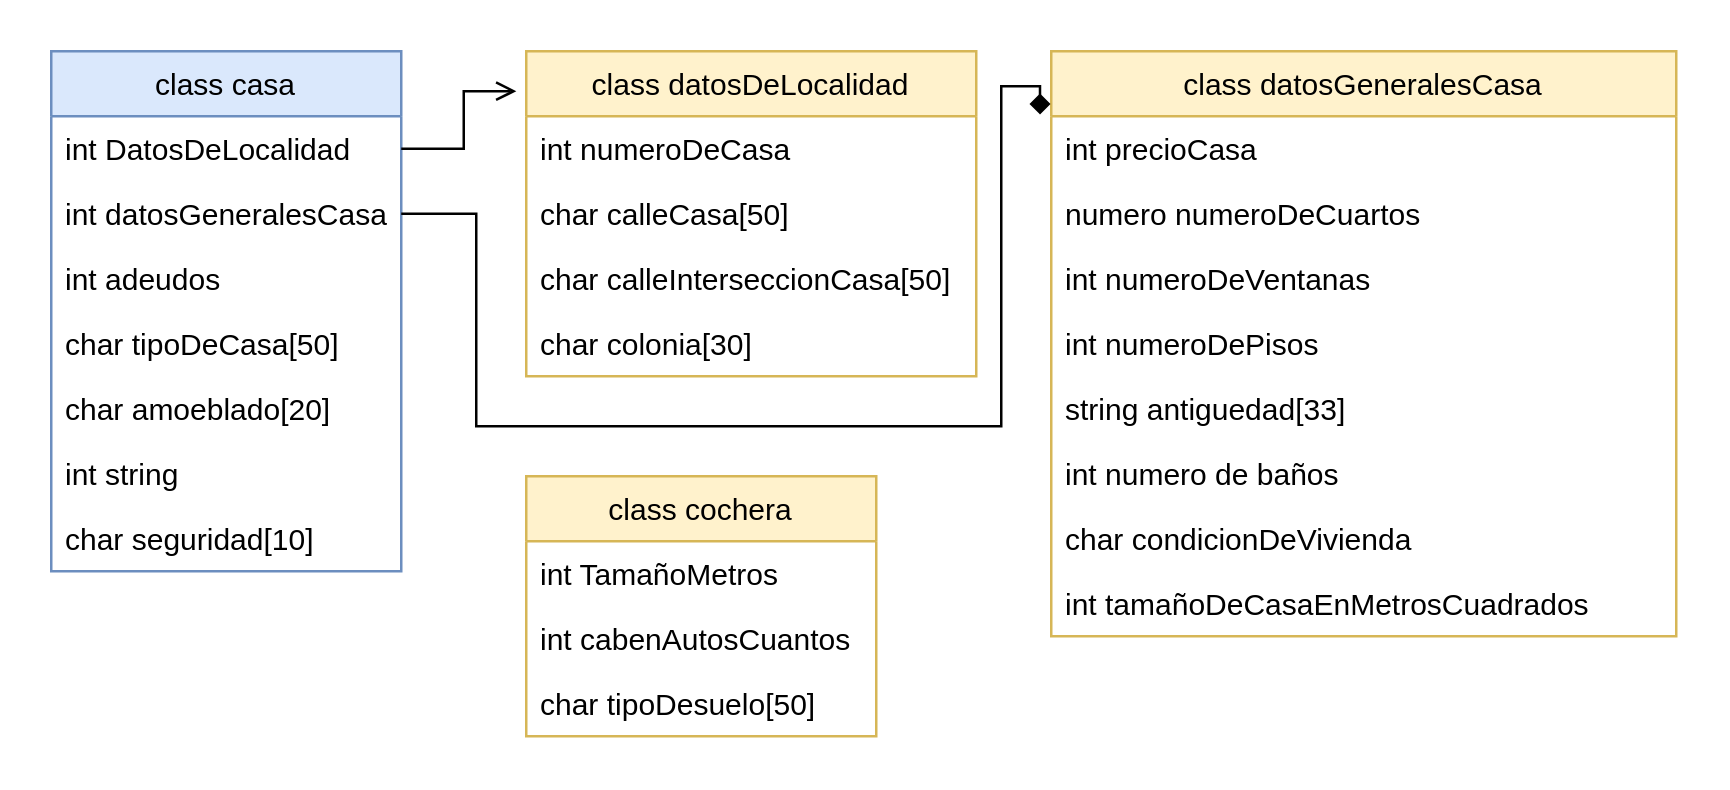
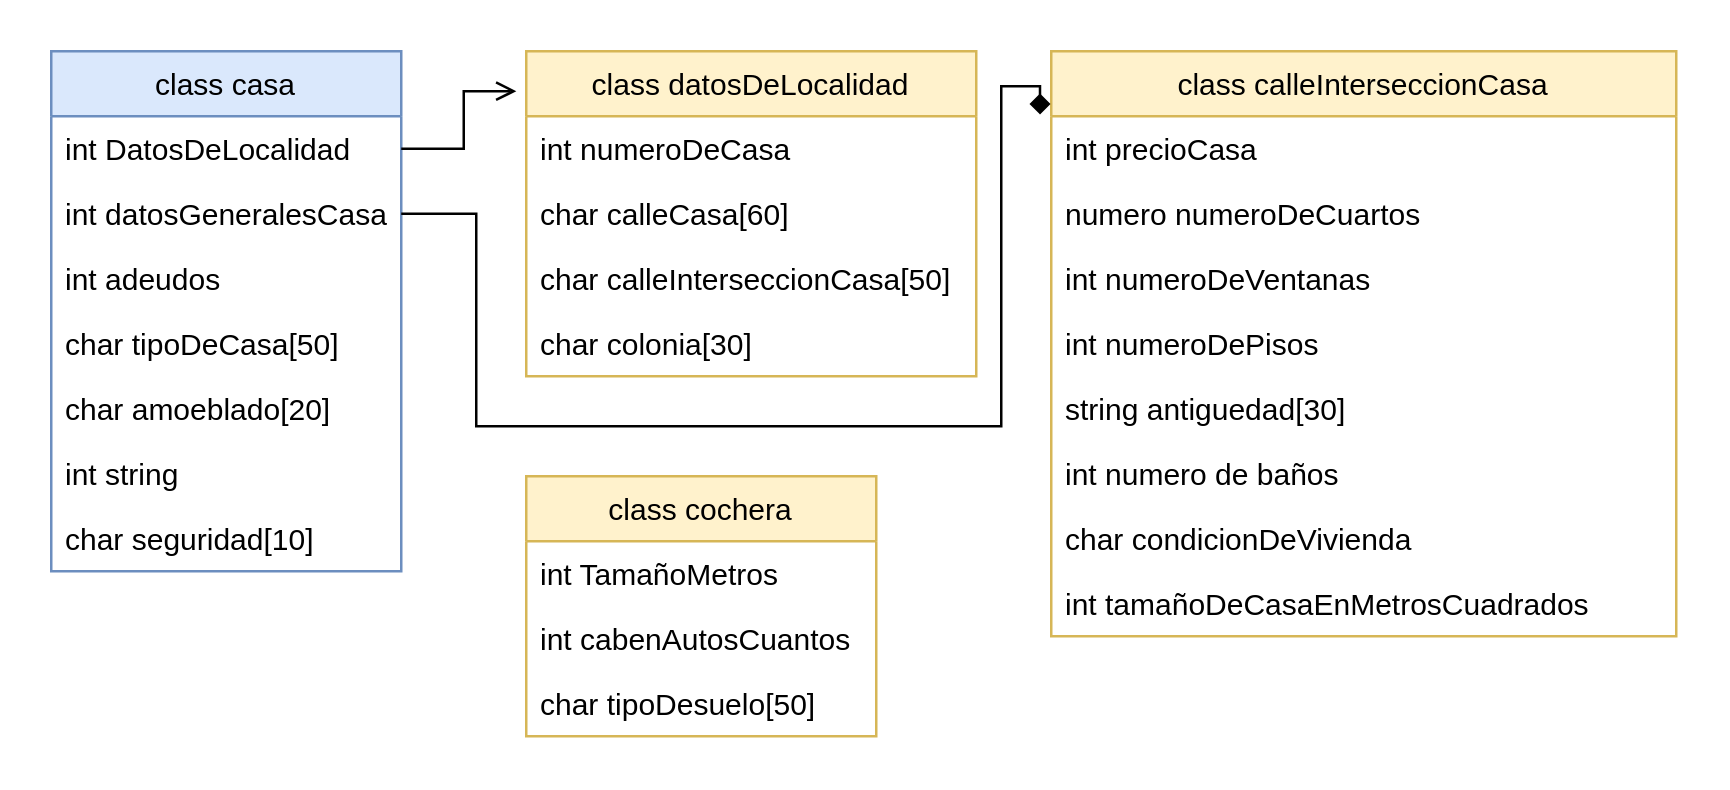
  <mxCell id="0" />
  <mxCell id="1" parent="0" />
  <mxCell id="2" value="class casa" style="swimlane;fontStyle=0;childLayout=stackLayout;horizontal=1;startSize=26;fillColor=#dae8fc;horizontalStack=0;resizeParent=1;resizeParentMax=0;resizeLast=0;collapsible=1;marginBottom=0;strokeColor=#6c8ebf;" vertex="1" parent="1"><mxGeometry x="20" y="20" width="140" height="208" as="geometry" /></mxCell>
  <mxCell id="3" value="int DatosDeLocalidad" style="text;strokeColor=none;fillColor=none;align=left;verticalAlign=top;spacingLeft=4;spacingRight=4;overflow=hidden;rotatable=0;points=[[0,0.5],[1,0.5]];portConstraint=eastwest;" vertex="1" parent="2"><mxGeometry y="26" width="140" height="26" as="geometry" /></mxCell>
  <mxCell id="4" value="int datosGeneralesCasa" style="text;strokeColor=none;fillColor=none;align=left;verticalAlign=top;spacingLeft=4;spacingRight=4;overflow=hidden;rotatable=0;points=[[0,0.5],[1,0.5]];portConstraint=eastwest;" vertex="1" parent="2"><mxGeometry y="52" width="140" height="26" as="geometry" /></mxCell>
  <mxCell id="5" value="int adeudos" style="text;strokeColor=none;fillColor=none;align=left;verticalAlign=top;spacingLeft=4;spacingRight=4;overflow=hidden;rotatable=0;points=[[0,0.5],[1,0.5]];portConstraint=eastwest;" vertex="1" parent="2"><mxGeometry y="78" width="140" height="26" as="geometry" /></mxCell>
  <mxCell id="6" value="char tipoDeCasa[50]" style="text;strokeColor=none;fillColor=none;align=left;verticalAlign=top;spacingLeft=4;spacingRight=4;overflow=hidden;rotatable=0;points=[[0,0.5],[1,0.5]];portConstraint=eastwest;" vertex="1" parent="2"><mxGeometry y="104" width="140" height="26" as="geometry" /></mxCell>
  <mxCell id="7" value="char amoeblado[20]" style="text;strokeColor=none;fillColor=none;align=left;verticalAlign=top;spacingLeft=4;spacingRight=4;overflow=hidden;rotatable=0;points=[[0,0.5],[1,0.5]];portConstraint=eastwest;" vertex="1" parent="2"><mxGeometry y="130" width="140" height="26" as="geometry" /></mxCell>
  <mxCell id="8" value="int string" style="text;strokeColor=none;fillColor=none;align=left;verticalAlign=top;spacingLeft=4;spacingRight=4;overflow=hidden;rotatable=0;points=[[0,0.5],[1,0.5]];portConstraint=eastwest;" vertex="1" parent="2"><mxGeometry y="156" width="140" height="26" as="geometry" /></mxCell>
  <mxCell id="9" value="char seguridad[10]" style="text;strokeColor=none;fillColor=none;align=left;verticalAlign=top;spacingLeft=4;spacingRight=4;overflow=hidden;rotatable=0;points=[[0,0.5],[1,0.5]];portConstraint=eastwest;" vertex="1" parent="2"><mxGeometry y="182" width="140" height="26" as="geometry" /></mxCell>
  <mxCell id="10" value="class datosDeLocalidad" style="swimlane;fontStyle=0;childLayout=stackLayout;horizontal=1;startSize=26;fillColor=#fff2cc;horizontalStack=0;resizeParent=1;resizeParentMax=0;resizeLast=0;collapsible=1;marginBottom=0;strokeColor=#d6b656;" vertex="1" parent="1"><mxGeometry x="210" y="20" width="180" height="130" as="geometry" /></mxCell>
  <mxCell id="11" value="int numeroDeCasa" style="text;strokeColor=none;fillColor=none;align=left;verticalAlign=top;spacingLeft=4;spacingRight=4;overflow=hidden;rotatable=0;points=[[0,0.5],[1,0.5]];portConstraint=eastwest;" vertex="1" parent="10"><mxGeometry y="26" width="180" height="26" as="geometry" /></mxCell>
- <mxCell id="12" value="char calleCasa[50]" style="text;strokeColor=none;fillColor=none;align=left;verticalAlign=top;spacingLeft=4;spacingRight=4;overflow=hidden;rotatable=0;points=[[0,0.5],[1,0.5]];portConstraint=eastwest;" vertex="1" parent="10"><mxGeometry y="52" width="180" height="26" as="geometry" /></mxCell>
+ <mxCell id="12" value="char calleCasa[60]" style="text;strokeColor=none;fillColor=none;align=left;verticalAlign=top;spacingLeft=4;spacingRight=4;overflow=hidden;rotatable=0;points=[[0,0.5],[1,0.5]];portConstraint=eastwest;" vertex="1" parent="10"><mxGeometry y="52" width="180" height="26" as="geometry" /></mxCell>
  <mxCell id="13" value="char calleInterseccionCasa[50]" style="text;strokeColor=none;fillColor=none;align=left;verticalAlign=top;spacingLeft=4;spacingRight=4;overflow=hidden;rotatable=0;points=[[0,0.5],[1,0.5]];portConstraint=eastwest;" vertex="1" parent="10"><mxGeometry y="78" width="180" height="26" as="geometry" /></mxCell>
  <mxCell id="14" value="char colonia[30]" style="text;strokeColor=none;fillColor=none;align=left;verticalAlign=top;spacingLeft=4;spacingRight=4;overflow=hidden;rotatable=0;points=[[0,0.5],[1,0.5]];portConstraint=eastwest;" vertex="1" parent="10"><mxGeometry y="104" width="180" height="26" as="geometry" /></mxCell>
- <mxCell id="15" value="class datosGeneralesCasa" style="swimlane;fontStyle=0;childLayout=stackLayout;horizontal=1;startSize=26;fillColor=#fff2cc;horizontalStack=0;resizeParent=1;resizeParentMax=0;resizeLast=0;collapsible=1;marginBottom=0;strokeColor=#d6b656;" vertex="1" parent="1"><mxGeometry x="420" y="20" width="250" height="234" as="geometry" /></mxCell>
+ <mxCell id="15" value="class calleInterseccionCasa" style="swimlane;fontStyle=0;childLayout=stackLayout;horizontal=1;startSize=26;fillColor=#fff2cc;horizontalStack=0;resizeParent=1;resizeParentMax=0;resizeLast=0;collapsible=1;marginBottom=0;strokeColor=#d6b656;" vertex="1" parent="1"><mxGeometry x="420" y="20" width="250" height="234" as="geometry" /></mxCell>
  <mxCell id="16" value="int precioCasa" style="text;strokeColor=none;fillColor=none;align=left;verticalAlign=top;spacingLeft=4;spacingRight=4;overflow=hidden;rotatable=0;points=[[0,0.5],[1,0.5]];portConstraint=eastwest;" vertex="1" parent="15"><mxGeometry y="26" width="250" height="26" as="geometry" /></mxCell>
  <mxCell id="17" value="numero numeroDeCuartos" style="text;strokeColor=none;fillColor=none;align=left;verticalAlign=top;spacingLeft=4;spacingRight=4;overflow=hidden;rotatable=0;points=[[0,0.5],[1,0.5]];portConstraint=eastwest;" vertex="1" parent="15"><mxGeometry y="52" width="250" height="26" as="geometry" /></mxCell>
  <mxCell id="18" value="int numeroDeVentanas" style="text;strokeColor=none;fillColor=none;align=left;verticalAlign=top;spacingLeft=4;spacingRight=4;overflow=hidden;rotatable=0;points=[[0,0.5],[1,0.5]];portConstraint=eastwest;" vertex="1" parent="15"><mxGeometry y="78" width="250" height="26" as="geometry" /></mxCell>
  <mxCell id="19" value="int numeroDePisos" style="text;strokeColor=none;fillColor=none;align=left;verticalAlign=top;spacingLeft=4;spacingRight=4;overflow=hidden;rotatable=0;points=[[0,0.5],[1,0.5]];portConstraint=eastwest;" vertex="1" parent="15"><mxGeometry y="104" width="250" height="26" as="geometry" /></mxCell>
- <mxCell id="20" value="string antiguedad[33]" style="text;strokeColor=none;fillColor=none;align=left;verticalAlign=top;spacingLeft=4;spacingRight=4;overflow=hidden;rotatable=0;points=[[0,0.5],[1,0.5]];portConstraint=eastwest;" vertex="1" parent="15"><mxGeometry y="130" width="250" height="26" as="geometry" /></mxCell>
+ <mxCell id="20" value="string antiguedad[30]" style="text;strokeColor=none;fillColor=none;align=left;verticalAlign=top;spacingLeft=4;spacingRight=4;overflow=hidden;rotatable=0;points=[[0,0.5],[1,0.5]];portConstraint=eastwest;" vertex="1" parent="15"><mxGeometry y="130" width="250" height="26" as="geometry" /></mxCell>
  <mxCell id="21" value="int numero de baños" style="text;strokeColor=none;fillColor=none;align=left;verticalAlign=top;spacingLeft=4;spacingRight=4;overflow=hidden;rotatable=0;points=[[0,0.5],[1,0.5]];portConstraint=eastwest;" vertex="1" parent="15"><mxGeometry y="156" width="250" height="26" as="geometry" /></mxCell>
  <mxCell id="22" value="char condicionDeVivienda" style="text;strokeColor=none;fillColor=none;align=left;verticalAlign=top;spacingLeft=4;spacingRight=4;overflow=hidden;rotatable=0;points=[[0,0.5],[1,0.5]];portConstraint=eastwest;" vertex="1" parent="15"><mxGeometry y="182" width="250" height="26" as="geometry" /></mxCell>
  <mxCell id="23" value="int tamañoDeCasaEnMetrosCuadrados" style="text;strokeColor=none;fillColor=none;align=left;verticalAlign=top;spacingLeft=4;spacingRight=4;overflow=hidden;rotatable=0;points=[[0,0.5],[1,0.5]];portConstraint=eastwest;" vertex="1" parent="15"><mxGeometry y="208" width="250" height="26" as="geometry" /></mxCell>
  <mxCell id="24" style="edgeStyle=orthogonalEdgeStyle;rounded=0;orthogonalLoop=1;jettySize=auto;html=1;entryX=-0.022;entryY=0.123;entryDx=0;entryDy=0;entryPerimeter=0;endArrow=open;" edge="1" parent="1" source="3" target="10"><mxGeometry relative="1" as="geometry" /></mxCell>
  <mxCell id="25" style="edgeStyle=orthogonalEdgeStyle;rounded=0;orthogonalLoop=1;jettySize=auto;html=1;entryX=-0.018;entryY=0.108;entryDx=0;entryDy=0;entryPerimeter=0;exitX=1;exitY=0.5;exitDx=0;exitDy=0;endArrow=diamond;" edge="1" parent="1" source="4" target="15"><mxGeometry relative="1" as="geometry"><Array as="points"><mxPoint x="190" y="85" /><mxPoint x="190" y="170" /><mxPoint x="400" y="170" /><mxPoint x="400" y="34" /></Array></mxGeometry></mxCell>
  <mxCell id="26" value="class cochera" style="swimlane;fontStyle=0;childLayout=stackLayout;horizontal=1;startSize=26;fillColor=#fff2cc;horizontalStack=0;resizeParent=1;resizeParentMax=0;resizeLast=0;collapsible=1;marginBottom=0;strokeColor=#d6b656;" vertex="1" parent="1"><mxGeometry x="210" y="190" width="140" height="104" as="geometry" /></mxCell>
  <mxCell id="27" value="int TamañoMetros" style="text;strokeColor=none;fillColor=none;align=left;verticalAlign=top;spacingLeft=4;spacingRight=4;overflow=hidden;rotatable=0;points=[[0,0.5],[1,0.5]];portConstraint=eastwest;" vertex="1" parent="26"><mxGeometry y="26" width="140" height="26" as="geometry" /></mxCell>
  <mxCell id="28" value="int cabenAutosCuantos" style="text;strokeColor=none;fillColor=none;align=left;verticalAlign=top;spacingLeft=4;spacingRight=4;overflow=hidden;rotatable=0;points=[[0,0.5],[1,0.5]];portConstraint=eastwest;" vertex="1" parent="26"><mxGeometry y="52" width="140" height="26" as="geometry" /></mxCell>
  <mxCell id="29" value="char tipoDesuelo[50]" style="text;strokeColor=none;fillColor=none;align=left;verticalAlign=top;spacingLeft=4;spacingRight=4;overflow=hidden;rotatable=0;points=[[0,0.5],[1,0.5]];portConstraint=eastwest;" vertex="1" parent="26"><mxGeometry y="78" width="140" height="26" as="geometry" /></mxCell>
